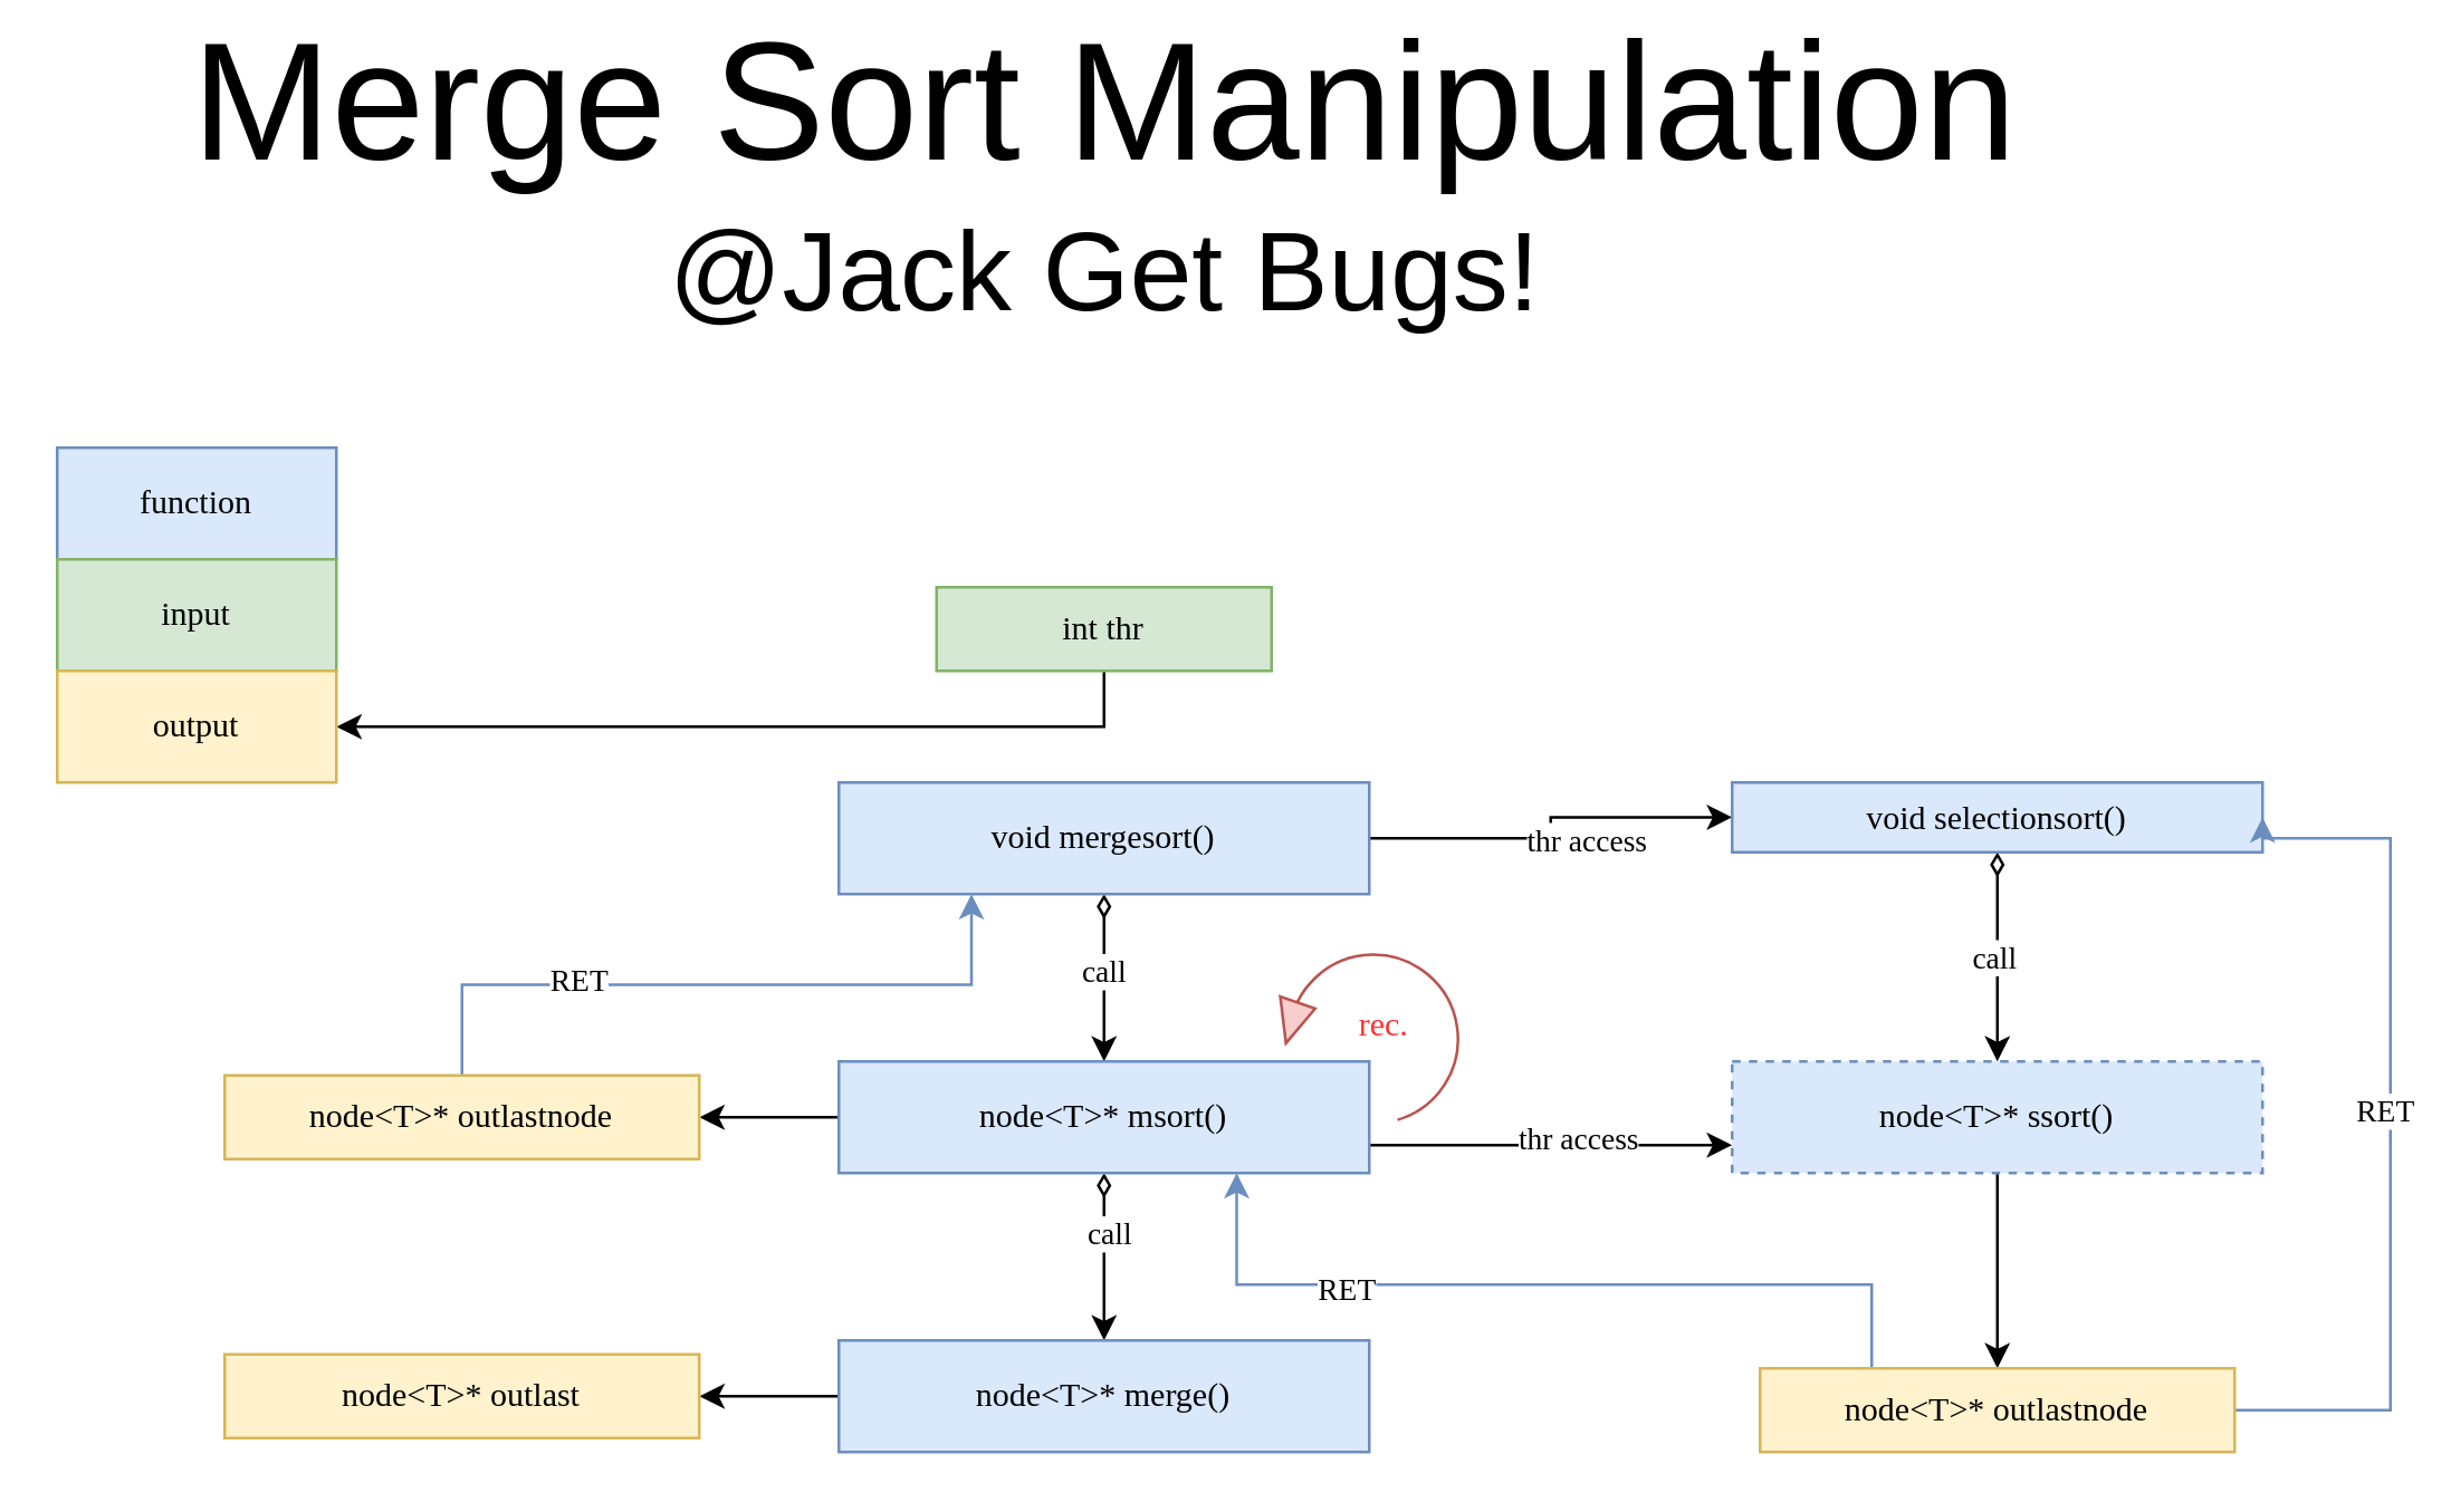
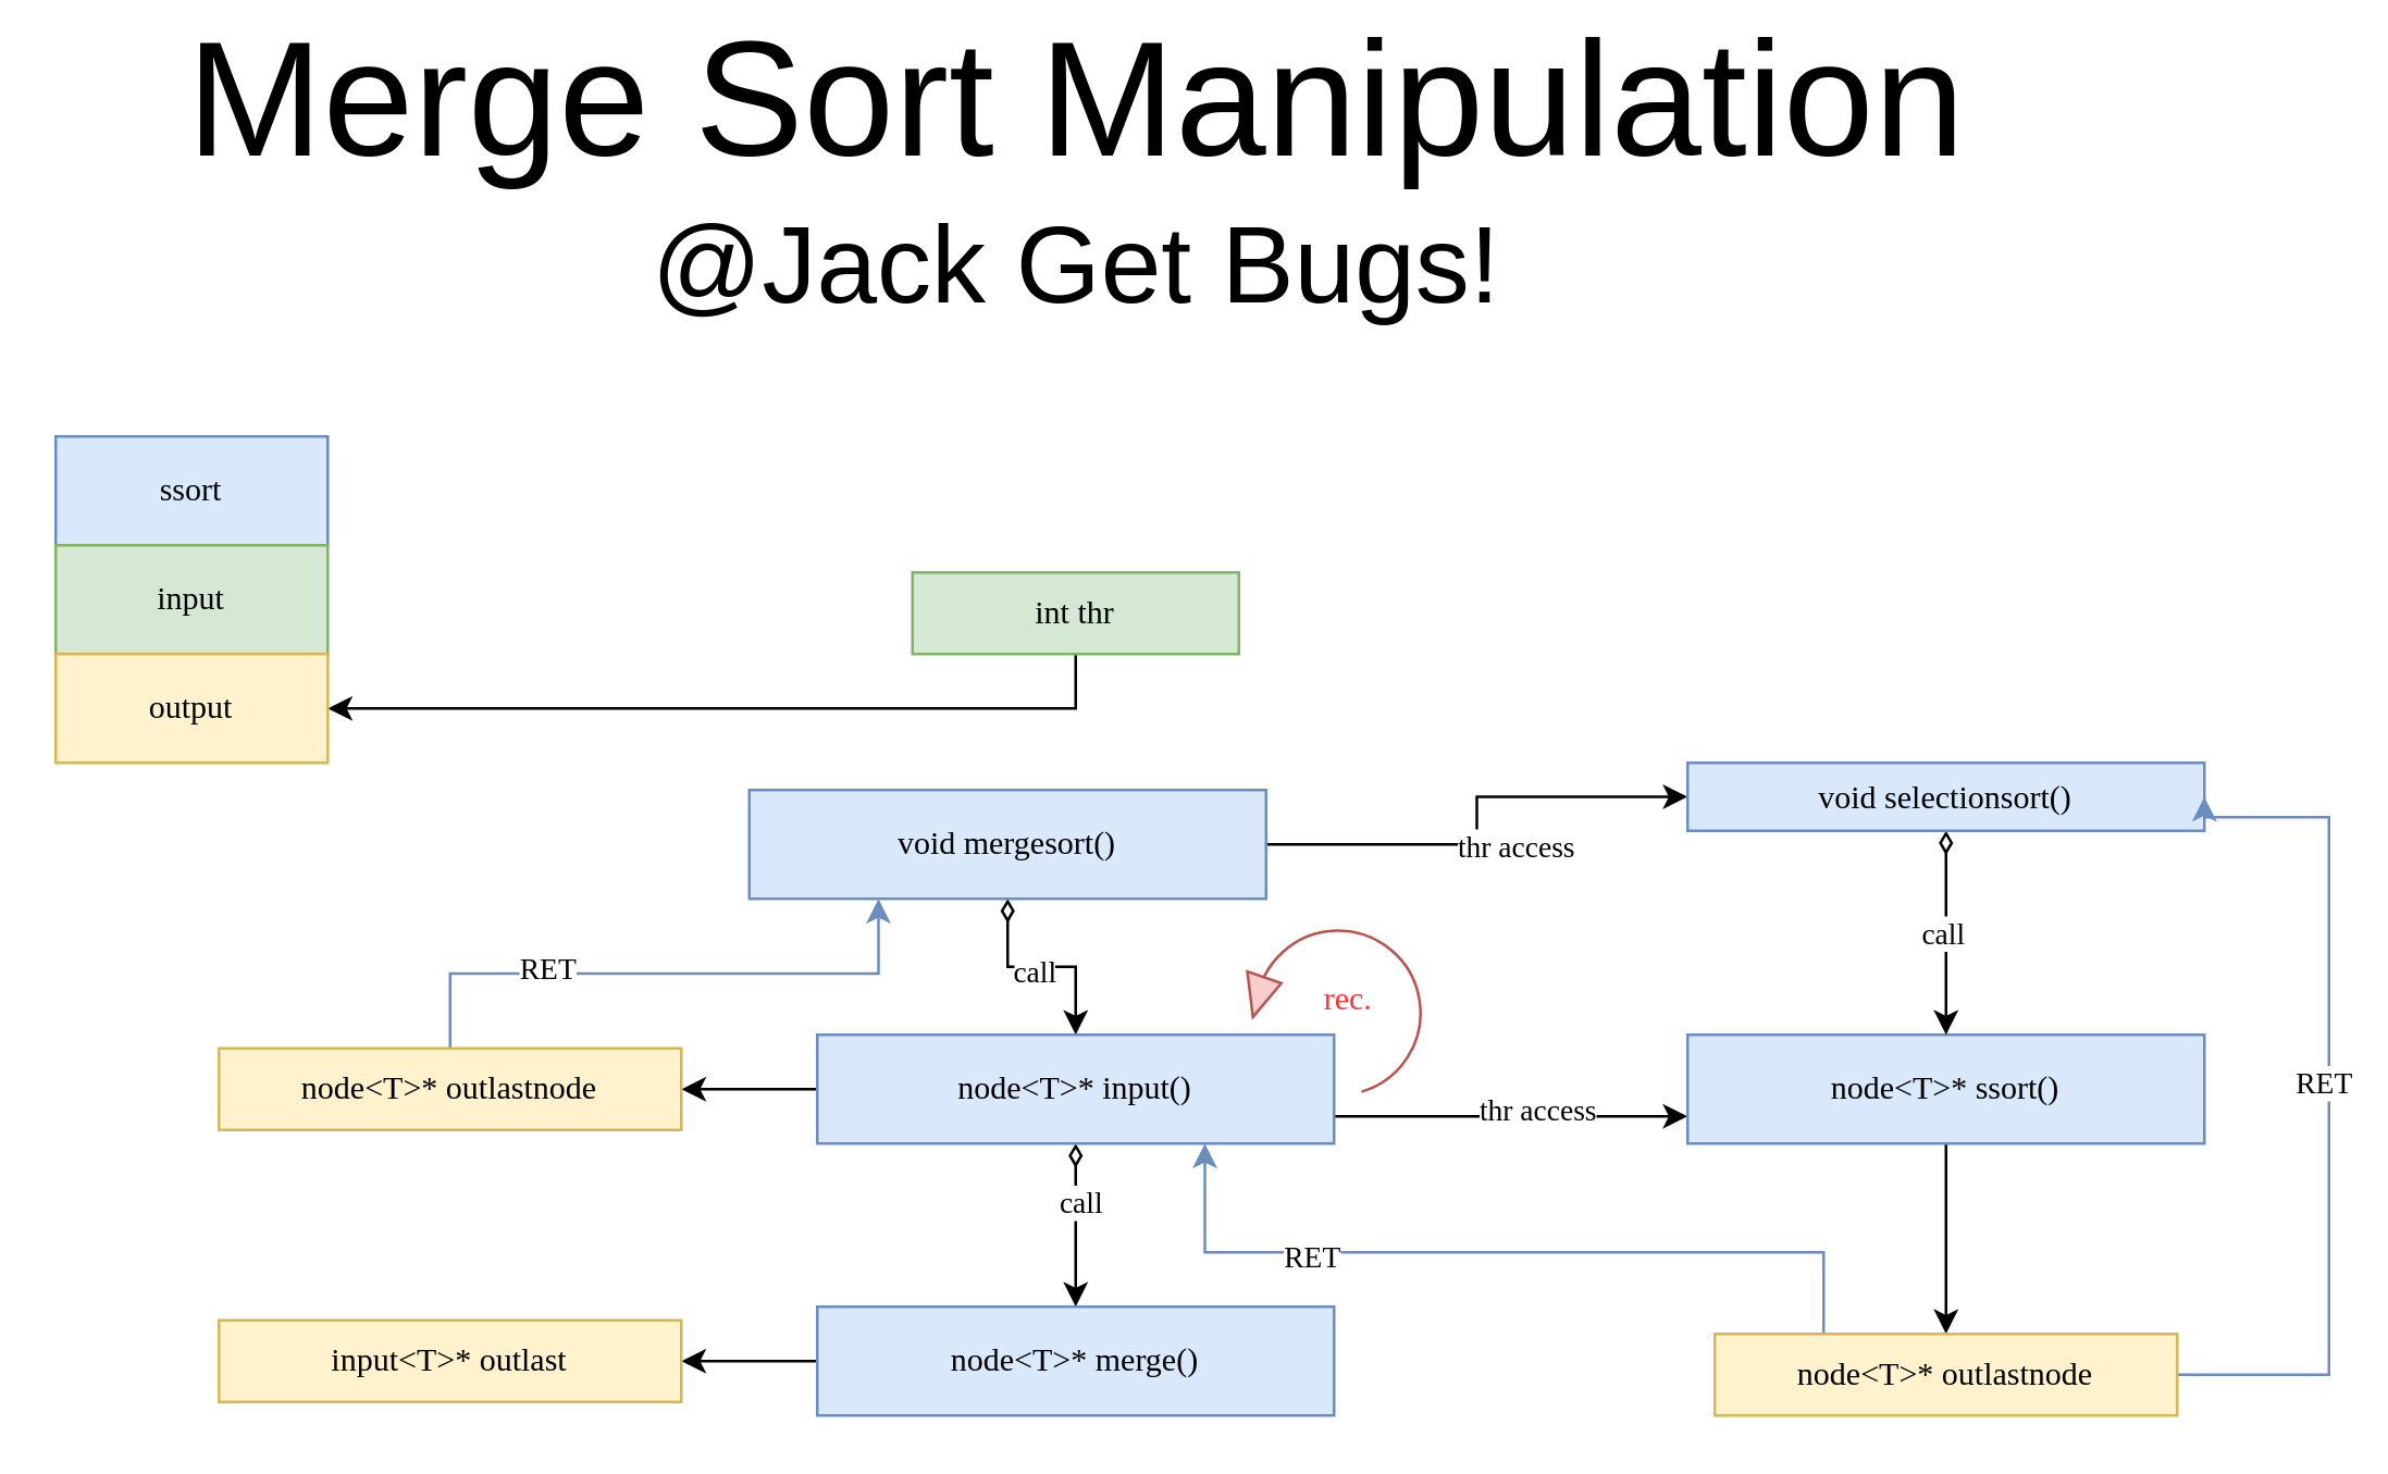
  <mxCell id="0" />
  <mxCell id="1" parent="0" />
  <mxCell id="2" style="edgeStyle=orthogonalEdgeStyle;rounded=0;orthogonalLoop=1;jettySize=auto;html=1;exitX=0.5;exitY=1;exitDx=0;exitDy=0;entryX=0.5;entryY=0;entryDx=0;entryDy=0;fontFamily=Verdana;startArrow=diamondThin;startFill=0;" edge="1" parent="1" source="6" target="12"><mxGeometry relative="1" as="geometry" /></mxCell>
  <mxCell id="3" value="call" style="edgeLabel;html=1;align=center;verticalAlign=middle;resizable=0;points=[];fontFamily=Verdana;" vertex="1" connectable="0" parent="2"><mxGeometry x="-0.092" y="-1" relative="1" as="geometry"><mxPoint as="offset" /></mxGeometry></mxCell>
  <mxCell id="4" style="edgeStyle=orthogonalEdgeStyle;rounded=0;orthogonalLoop=1;jettySize=auto;html=1;exitX=1;exitY=0.5;exitDx=0;exitDy=0;entryX=0;entryY=0.5;entryDx=0;entryDy=0;startArrow=none;startFill=0;fontFamily=Verdana;fontColor=#000000;" edge="1" parent="1" source="6" target="27"><mxGeometry relative="1" as="geometry" /></mxCell>
  <mxCell id="5" value="thr access" style="edgeLabel;html=1;align=center;verticalAlign=middle;resizable=0;points=[];fontFamily=Verdana;fontColor=#000000;" vertex="1" connectable="0" parent="4"><mxGeometry x="-0.201" y="-2" relative="1" as="geometry"><mxPoint x="22.24" y="-2" as="offset" /></mxGeometry></mxCell>
- <mxCell id="6" value="void mergesort()" style="rounded=0;whiteSpace=wrap;html=1;fontFamily=Verdana;fillColor=#dae8fc;strokeColor=#6c8ebf;" vertex="1" parent="1"><mxGeometry x="300" y="270" width="190" height="40" as="geometry" /></mxCell>
+ <mxCell id="6" value="void mergesort()" style="rounded=0;whiteSpace=wrap;html=1;fontFamily=Verdana;fillColor=#dae8fc;strokeColor=#6c8ebf;" vertex="1" parent="1"><mxGeometry x="275" y="280" width="190" height="40" as="geometry" /></mxCell>
  <mxCell id="7" style="edgeStyle=orthogonalEdgeStyle;rounded=0;orthogonalLoop=1;jettySize=auto;html=1;exitX=0.5;exitY=1;exitDx=0;exitDy=0;entryX=0.5;entryY=0;entryDx=0;entryDy=0;fontFamily=Verdana;startArrow=diamondThin;startFill=0;" edge="1" parent="1" source="12" target="14"><mxGeometry relative="1" as="geometry" /></mxCell>
  <mxCell id="8" value="call" style="edgeLabel;html=1;align=center;verticalAlign=middle;resizable=0;points=[];fontFamily=Verdana;" vertex="1" connectable="0" parent="7"><mxGeometry x="-0.299" y="1" relative="1" as="geometry"><mxPoint as="offset" /></mxGeometry></mxCell>
  <mxCell id="9" style="edgeStyle=orthogonalEdgeStyle;rounded=0;orthogonalLoop=1;jettySize=auto;html=1;exitX=0;exitY=0.5;exitDx=0;exitDy=0;entryX=1;entryY=0.5;entryDx=0;entryDy=0;fontFamily=Verdana;" edge="1" parent="1" source="12" target="19"><mxGeometry relative="1" as="geometry" /></mxCell>
  <mxCell id="10" style="edgeStyle=orthogonalEdgeStyle;rounded=0;orthogonalLoop=1;jettySize=auto;html=1;exitX=1;exitY=0.75;exitDx=0;exitDy=0;entryX=0;entryY=0.75;entryDx=0;entryDy=0;startArrow=none;startFill=0;fontFamily=Verdana;fontColor=#000000;" edge="1" parent="1" source="12" target="24"><mxGeometry relative="1" as="geometry" /></mxCell>
  <mxCell id="11" value="thr access" style="edgeLabel;html=1;align=center;verticalAlign=middle;resizable=0;points=[];fontFamily=Verdana;fontColor=#000000;" vertex="1" connectable="0" parent="10"><mxGeometry x="0.134" y="3" relative="1" as="geometry"><mxPoint as="offset" /></mxGeometry></mxCell>
- <mxCell id="12" value="node&amp;lt;T&amp;gt;* msort()" style="rounded=0;whiteSpace=wrap;html=1;fontFamily=Verdana;fillColor=#dae8fc;strokeColor=#6c8ebf;" vertex="1" parent="1"><mxGeometry x="300" y="370" width="190" height="40" as="geometry" /></mxCell>
+ <mxCell id="12" value="node&amp;lt;T&amp;gt;* input()" style="rounded=0;whiteSpace=wrap;html=1;fontFamily=Verdana;fillColor=#dae8fc;strokeColor=#6c8ebf;" vertex="1" parent="1"><mxGeometry x="300" y="370" width="190" height="40" as="geometry" /></mxCell>
  <mxCell id="13" style="edgeStyle=orthogonalEdgeStyle;rounded=0;orthogonalLoop=1;jettySize=auto;html=1;exitX=0;exitY=0.5;exitDx=0;exitDy=0;entryX=1;entryY=0.5;entryDx=0;entryDy=0;startArrow=none;startFill=0;fontFamily=Verdana;" edge="1" parent="1" source="14" target="20"><mxGeometry relative="1" as="geometry" /></mxCell>
  <mxCell id="14" value="node&amp;lt;T&amp;gt;* merge()" style="rounded=0;whiteSpace=wrap;html=1;fontFamily=Verdana;fillColor=#dae8fc;strokeColor=#6c8ebf;" vertex="1" parent="1"><mxGeometry x="300" y="470" width="190" height="40" as="geometry" /></mxCell>
  <mxCell id="15" style="edgeStyle=orthogonalEdgeStyle;rounded=0;orthogonalLoop=1;jettySize=auto;html=1;exitX=0.5;exitY=1;exitDx=0;exitDy=0;startArrow=none;startFill=0;fontFamily=Verdana;fontColor=#000000;" edge="1" parent="1" source="16" target="30"><mxGeometry relative="1" as="geometry" /></mxCell>
  <mxCell id="16" value="int thr" style="rounded=0;whiteSpace=wrap;html=1;fontFamily=Verdana;fillColor=#d5e8d4;strokeColor=#82b366;" vertex="1" parent="1"><mxGeometry x="335" y="200" width="120" height="30" as="geometry" /></mxCell>
  <mxCell id="17" style="edgeStyle=orthogonalEdgeStyle;rounded=0;orthogonalLoop=1;jettySize=auto;html=1;exitX=0.5;exitY=0;exitDx=0;exitDy=0;entryX=0.25;entryY=1;entryDx=0;entryDy=0;startArrow=none;startFill=0;fontFamily=Verdana;fillColor=#dae8fc;strokeColor=#6c8ebf;" edge="1" parent="1" source="19" target="6"><mxGeometry relative="1" as="geometry" /></mxCell>
  <mxCell id="18" value="RET" style="edgeLabel;html=1;align=center;verticalAlign=middle;resizable=0;points=[];fontFamily=Verdana;" vertex="1" connectable="0" parent="17"><mxGeometry x="-0.406" y="2" relative="1" as="geometry"><mxPoint as="offset" /></mxGeometry></mxCell>
  <mxCell id="19" value="node&amp;lt;T&amp;gt;* outlastnode" style="rounded=0;whiteSpace=wrap;html=1;fontFamily=Verdana;fillColor=#fff2cc;strokeColor=#d6b656;" vertex="1" parent="1"><mxGeometry x="80" y="375" width="170" height="30" as="geometry" /></mxCell>
- <mxCell id="20" value="node&amp;lt;T&amp;gt;* outlast" style="rounded=0;whiteSpace=wrap;html=1;fontFamily=Verdana;fillColor=#fff2cc;strokeColor=#d6b656;" vertex="1" parent="1"><mxGeometry x="80" y="475" width="170" height="30" as="geometry" /></mxCell>
+ <mxCell id="20" value="input&amp;lt;T&amp;gt;* outlast" style="rounded=0;whiteSpace=wrap;html=1;fontFamily=Verdana;fillColor=#fff2cc;strokeColor=#d6b656;" vertex="1" parent="1"><mxGeometry x="80" y="475" width="170" height="30" as="geometry" /></mxCell>
  <mxCell id="21" value="" style="verticalLabelPosition=bottom;shadow=0;dashed=0;align=center;html=1;verticalAlign=top;shape=mxgraph.electrical.rot_mech.verticalLabelPosition=bottom;shadow=0;dashed=0;align=center;fillColor=#f8cecc;html=1;verticalAlign=top;strokeWidth=1;shape=mxgraph.electrical.rot_mech.rotation;fontFamily=Verdana;rotation=-140;strokeColor=#b85450;" vertex="1" parent="1"><mxGeometry x="460" y="330" width="69" height="54" as="geometry" /></mxCell>
  <mxCell id="22" value="&lt;font&gt;&lt;font face=&quot;Helvetica&quot;&gt;&lt;span style=&quot;font-size: 60px&quot;&gt;Merge Sort Manipulation&lt;/span&gt;&lt;br&gt;&lt;font style=&quot;font-size: 40px&quot;&gt;@Jack Get Bugs!&lt;/font&gt;&lt;/font&gt;&lt;br&gt;&lt;/font&gt;" style="text;html=1;align=center;verticalAlign=middle;resizable=0;points=[];autosize=1;fontFamily=Verdana;" vertex="1" parent="1"><mxGeometry x="60" y="20" width="670" height="60" as="geometry" /></mxCell>
  <mxCell id="23" style="edgeStyle=orthogonalEdgeStyle;rounded=0;orthogonalLoop=1;jettySize=auto;html=1;exitX=0.5;exitY=1;exitDx=0;exitDy=0;entryX=0.5;entryY=0;entryDx=0;entryDy=0;startArrow=none;startFill=0;fontFamily=Verdana;fontColor=#000000;" edge="1" parent="1" source="24" target="36"><mxGeometry relative="1" as="geometry" /></mxCell>
- <mxCell id="24" value="node&amp;lt;T&amp;gt;* ssort()" style="rounded=0;whiteSpace=wrap;html=1;fontFamily=Verdana;fillColor=#dae8fc;strokeColor=#6c8ebf;dashed=1;" vertex="1" parent="1"><mxGeometry x="620" y="370" width="190" height="40" as="geometry" /></mxCell>
+ <mxCell id="24" value="node&amp;lt;T&amp;gt;* ssort()" style="rounded=0;whiteSpace=wrap;html=1;fontFamily=Verdana;fillColor=#dae8fc;strokeColor=#6c8ebf;" vertex="1" parent="1"><mxGeometry x="620" y="370" width="190" height="40" as="geometry" /></mxCell>
  <mxCell id="25" style="edgeStyle=orthogonalEdgeStyle;rounded=0;orthogonalLoop=1;jettySize=auto;html=1;exitX=0.5;exitY=1;exitDx=0;exitDy=0;entryX=0.5;entryY=0;entryDx=0;entryDy=0;startArrow=diamondThin;startFill=0;fontFamily=Verdana;" edge="1" parent="1" source="27" target="24"><mxGeometry relative="1" as="geometry" /></mxCell>
  <mxCell id="26" value="call" style="edgeLabel;html=1;align=center;verticalAlign=middle;resizable=0;points=[];fontFamily=Verdana;" vertex="1" connectable="0" parent="25"><mxGeometry x="-0.022" y="-2" relative="1" as="geometry"><mxPoint as="offset" /></mxGeometry></mxCell>
  <mxCell id="27" value="void selectionsort()" style="rounded=0;whiteSpace=wrap;html=1;fontFamily=Verdana;fillColor=#dae8fc;strokeColor=#6c8ebf;" vertex="1" parent="1"><mxGeometry x="620" y="270" width="190" height="25" as="geometry" /></mxCell>
- <mxCell id="28" value="function" style="rounded=0;whiteSpace=wrap;html=1;fontFamily=Verdana;fillColor=#dae8fc;strokeColor=#6c8ebf;" vertex="1" parent="1"><mxGeometry x="20" y="150" width="100" height="40" as="geometry" /></mxCell>
+ <mxCell id="28" value="ssort" style="rounded=0;whiteSpace=wrap;html=1;fontFamily=Verdana;fillColor=#dae8fc;strokeColor=#6c8ebf;" vertex="1" parent="1"><mxGeometry x="20" y="150" width="100" height="40" as="geometry" /></mxCell>
  <mxCell id="29" value="input" style="rounded=0;whiteSpace=wrap;html=1;fontFamily=Verdana;fillColor=#d5e8d4;strokeColor=#82b366;" vertex="1" parent="1"><mxGeometry x="20" y="190" width="100" height="40" as="geometry" /></mxCell>
  <mxCell id="30" value="output" style="rounded=0;whiteSpace=wrap;html=1;fontFamily=Verdana;fillColor=#fff2cc;strokeColor=#d6b656;" vertex="1" parent="1"><mxGeometry x="20" y="230" width="100" height="40" as="geometry" /></mxCell>
  <mxCell id="31" value="rec." style="text;html=1;align=center;verticalAlign=middle;resizable=0;points=[];autosize=1;fontFamily=Verdana;fontColor=#FF3333;" vertex="1" parent="1"><mxGeometry x="474.5" y="347" width="40" height="20" as="geometry" /></mxCell>
  <mxCell id="32" style="edgeStyle=orthogonalEdgeStyle;rounded=0;orthogonalLoop=1;jettySize=auto;html=1;exitX=1;exitY=0.5;exitDx=0;exitDy=0;entryX=1;entryY=0.5;entryDx=0;entryDy=0;startArrow=none;startFill=0;fontFamily=Verdana;fontColor=#000000;fillColor=#dae8fc;strokeColor=#6c8ebf;" edge="1" parent="1" source="36" target="27"><mxGeometry relative="1" as="geometry"><Array as="points"><mxPoint x="855.83" y="495" /><mxPoint x="855.83" y="290" /></Array></mxGeometry></mxCell>
  <mxCell id="33" value="RET" style="edgeLabel;html=1;align=center;verticalAlign=middle;resizable=0;points=[];fontFamily=Verdana;fontColor=#000000;" vertex="1" connectable="0" parent="32"><mxGeometry x="-0.163" y="2" relative="1" as="geometry"><mxPoint y="-32.59" as="offset" /></mxGeometry></mxCell>
  <mxCell id="34" style="edgeStyle=orthogonalEdgeStyle;rounded=0;orthogonalLoop=1;jettySize=auto;html=1;exitX=0;exitY=0.5;exitDx=0;exitDy=0;entryX=0.75;entryY=1;entryDx=0;entryDy=0;startArrow=none;startFill=0;fontFamily=Verdana;fontColor=#000000;fillColor=#dae8fc;strokeColor=#6c8ebf;" edge="1" parent="1" source="36" target="12"><mxGeometry relative="1" as="geometry"><Array as="points"><mxPoint x="670" y="495" /><mxPoint x="670" y="450" /><mxPoint x="443" y="450" /></Array></mxGeometry></mxCell>
  <mxCell id="35" value="RET" style="edgeLabel;html=1;align=center;verticalAlign=middle;resizable=0;points=[];fontFamily=Verdana;fontColor=#000000;" vertex="1" connectable="0" parent="34"><mxGeometry x="-0.104" y="1" relative="1" as="geometry"><mxPoint x="-115.65" as="offset" /></mxGeometry></mxCell>
  <mxCell id="36" value="node&amp;lt;T&amp;gt;* outlastnode" style="rounded=0;whiteSpace=wrap;html=1;fontFamily=Verdana;fillColor=#fff2cc;strokeColor=#d6b656;" vertex="1" parent="1"><mxGeometry x="630" y="480" width="170" height="30" as="geometry" /></mxCell>
